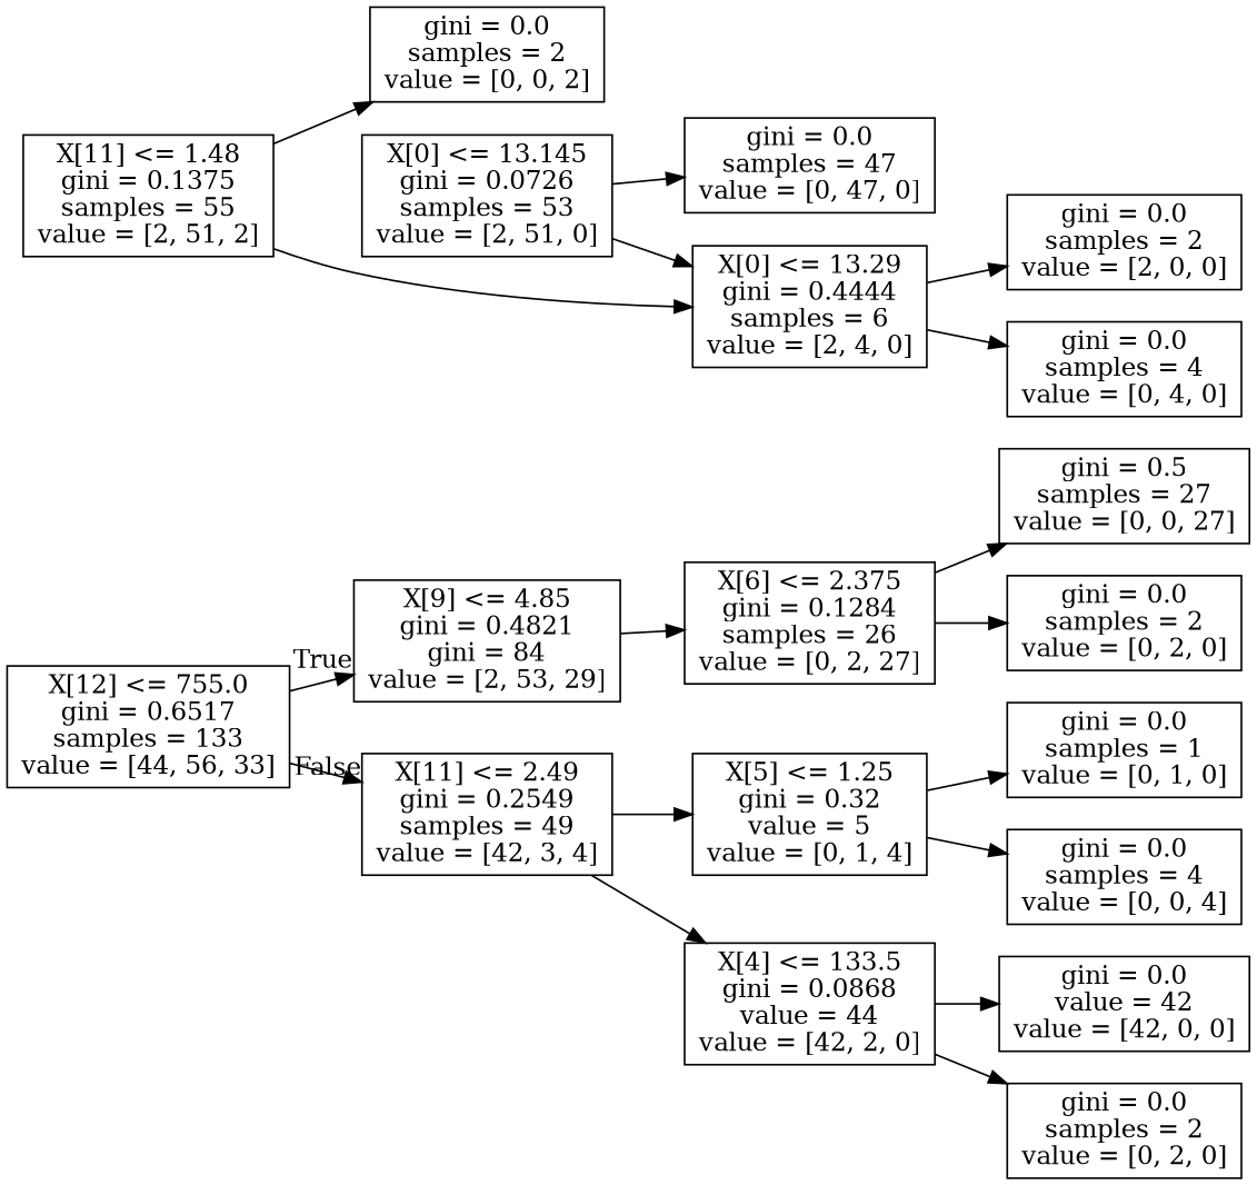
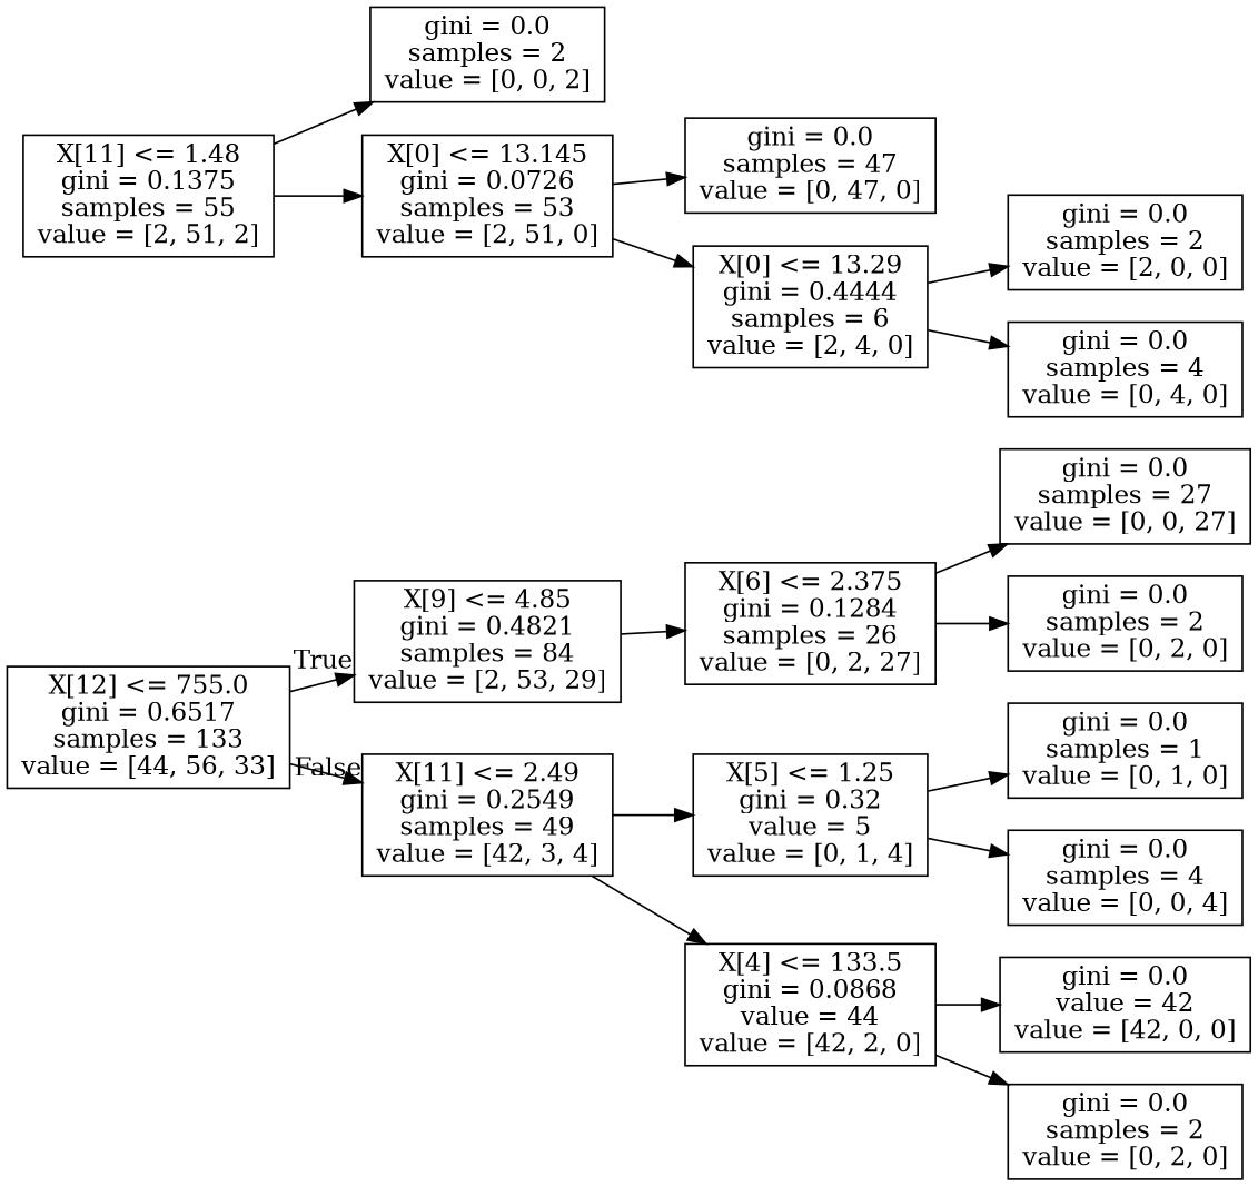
  digraph {
    rankdir=LR
    node [shape=box]
    n1 [label="X[12] <= 755.0\ngini = 0.6517\nsamples = 133\nvalue = [44, 56, 33]"]
-   n2 [label="X[9] <= 4.85\ngini = 0.4821\ngini = 84\nvalue = [2, 53, 29]"]
+   n2 [label="X[9] <= 4.85\ngini = 0.4821\nsamples = 84\nvalue = [2, 53, 29]"]
    n3 [label="X[11] <= 2.49\ngini = 0.2549\nsamples = 49\nvalue = [42, 3, 4]"]
    n4 [label="X[6] <= 2.375\ngini = 0.1284\nsamples = 26\nvalue = [0, 2, 27]"]
    n5 [label="X[5] <= 1.25\ngini = 0.32\nvalue = 5\nvalue = [0, 1, 4]"]
    n6 [label="X[4] <= 133.5\ngini = 0.0868\nvalue = 44\nvalue = [42, 2, 0]"]
    n7 [label="X[11] <= 1.48\ngini = 0.1375\nsamples = 55\nvalue = [2, 51, 2]"]
    n8 [label="gini = 0.0\nsamples = 2\nvalue = [0, 0, 2]"]
    n9 [label="X[0] <= 13.145\ngini = 0.0726\nsamples = 53\nvalue = [2, 51, 0]"]
-   n10 [label="gini = 0.5\nsamples = 27\nvalue = [0, 0, 27]"]
+   n10 [label="gini = 0.0\nsamples = 27\nvalue = [0, 0, 27]"]
    n11 [label="gini = 0.0\nsamples = 2\nvalue = [0, 2, 0]"]
    n12 [label="gini = 0.0\nsamples = 47\nvalue = [0, 47, 0]"]
    n13 [label="X[0] <= 13.29\ngini = 0.4444\nsamples = 6\nvalue = [2, 4, 0]"]
    n14 [label="gini = 0.0\nsamples = 2\nvalue = [2, 0, 0]"]
    n15 [label="gini = 0.0\nsamples = 4\nvalue = [0, 4, 0]"]
    n16 [label="gini = 0.0\nsamples = 1\nvalue = [0, 1, 0]"]
    n17 [label="gini = 0.0\nsamples = 4\nvalue = [0, 0, 4]"]
    n18 [label="gini = 0.0\nvalue = 42\nvalue = [42, 0, 0]"]
    n19 [label="gini = 0.0\nsamples = 2\nvalue = [0, 2, 0]"]
    n1 -> n2 [headlabel=True labelangle=45 labeldistance=2.5]
    n1 -> n3 [headlabel=False labelangle=-45 labeldistance=2.5]
    n2 -> n4
    n3 -> n5
    n3 -> n6
    n4 -> n10
    n4 -> n11
    n5 -> n16
    n5 -> n17
    n6 -> n18
    n6 -> n19
    n7 -> n8
-   n7 -> n13
+   n7 -> n9
    n9 -> n12
    n9 -> n13
    n13 -> n14
    n13 -> n15
  }
